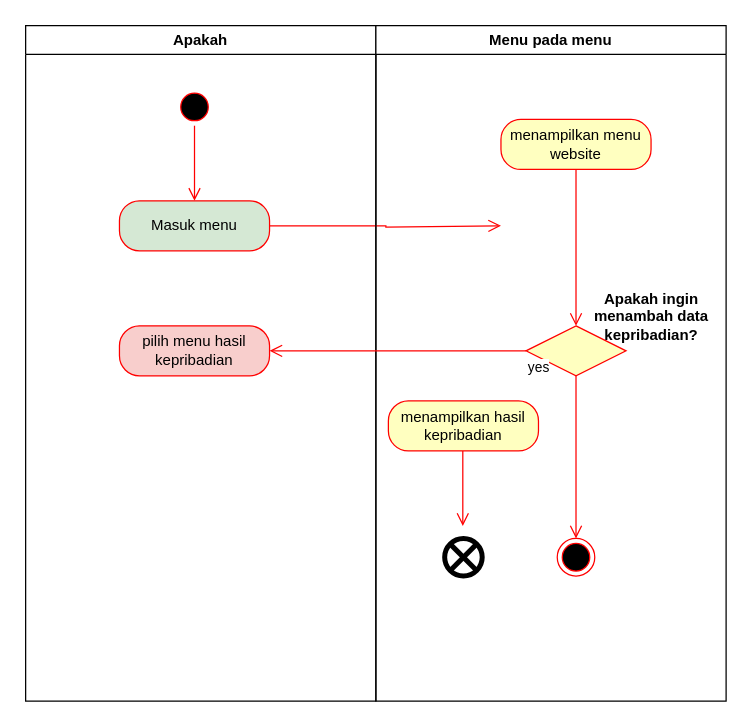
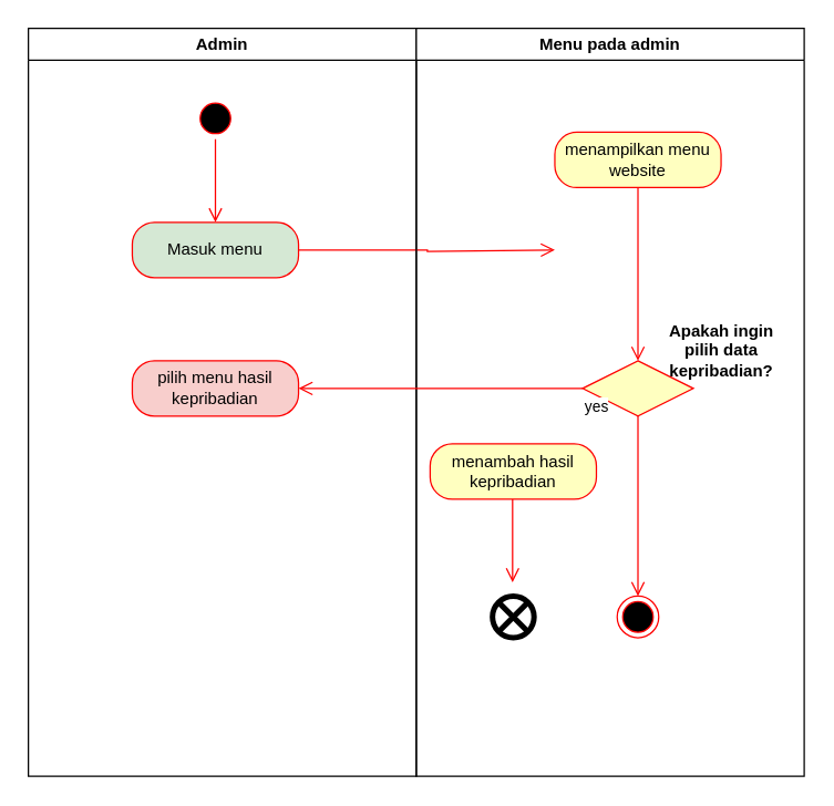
  <mxCell id="0" />
  <mxCell id="1" parent="0" />
- <mxCell id="2" value="Apakah" style="swimlane;whiteSpace=wrap" parent="1" vertex="1"><mxGeometry x="20" y="20" width="280" height="540" as="geometry" /></mxCell>
+ <mxCell id="2" value="Admin" style="swimlane;whiteSpace=wrap" parent="1" vertex="1"><mxGeometry x="20" y="20" width="280" height="540" as="geometry" /></mxCell>
  <mxCell id="3" value="" style="ellipse;html=1;shape=startState;fillColor=#000000;strokeColor=#ff0000;" parent="2" vertex="1"><mxGeometry x="120" y="50" width="30" height="30" as="geometry" /></mxCell>
  <mxCell id="4" value="" style="edgeStyle=orthogonalEdgeStyle;html=1;verticalAlign=bottom;endArrow=open;endSize=8;strokeColor=#ff0000;rounded=0;" parent="2" source="3" edge="1"><mxGeometry relative="1" as="geometry"><mxPoint x="135" y="140" as="targetPoint" /></mxGeometry></mxCell>
  <mxCell id="5" value="Masuk menu" style="rounded=1;whiteSpace=wrap;html=1;arcSize=40;fontColor=#000000;fillColor=#d5e8d4;strokeColor=#ff0000;" parent="2" vertex="1"><mxGeometry x="75" y="140" width="120" height="40" as="geometry" /></mxCell>
  <mxCell id="6" value="" style="edgeStyle=orthogonalEdgeStyle;html=1;verticalAlign=bottom;endArrow=open;endSize=8;strokeColor=#ff0000;rounded=0;" parent="2" source="5" edge="1"><mxGeometry relative="1" as="geometry"><mxPoint x="380" y="160" as="targetPoint" /><Array as="points"><mxPoint x="288" y="160" /><mxPoint x="288" y="161" /></Array></mxGeometry></mxCell>
  <mxCell id="7" value="pilih menu hasil kepribadian" style="rounded=1;whiteSpace=wrap;html=1;arcSize=40;fontColor=#000000;fillColor=#f8cecc;strokeColor=#ff0000;" parent="2" vertex="1"><mxGeometry x="75" y="240" width="120" height="40" as="geometry" /></mxCell>
- <mxCell id="8" value="Menu pada menu" style="swimlane;whiteSpace=wrap;startSize=23;strokeColor=default;" parent="1" vertex="1"><mxGeometry x="300" y="20" width="280" height="540" as="geometry" /></mxCell>
+ <mxCell id="8" value="Menu pada admin" style="swimlane;whiteSpace=wrap;startSize=23;strokeColor=default;" parent="1" vertex="1"><mxGeometry x="300" y="20" width="280" height="540" as="geometry" /></mxCell>
  <mxCell id="9" value="menampilkan menu website" style="rounded=1;whiteSpace=wrap;html=1;arcSize=40;fontColor=#000000;fillColor=#ffffc0;strokeColor=#ff0000;" parent="8" vertex="1"><mxGeometry x="100" y="75" width="120" height="40" as="geometry" /></mxCell>
  <mxCell id="10" value="" style="edgeStyle=orthogonalEdgeStyle;html=1;verticalAlign=bottom;endArrow=open;endSize=8;strokeColor=#ff0000;rounded=0;" parent="8" source="9" edge="1"><mxGeometry relative="1" as="geometry"><mxPoint x="160" y="240" as="targetPoint" /></mxGeometry></mxCell>
  <mxCell id="11" value="" style="ellipse;html=1;shape=endState;fillColor=#000000;strokeColor=#ff0000;" parent="8" vertex="1"><mxGeometry x="145" y="410" width="30" height="30" as="geometry" /></mxCell>
  <mxCell id="12" value="" style="rhombus;whiteSpace=wrap;html=1;fontColor=#000000;fillColor=#ffffc0;strokeColor=#ff0000;" parent="8" vertex="1"><mxGeometry x="120" y="240" width="80" height="40" as="geometry" /></mxCell>
  <mxCell id="13" value="" style="edgeStyle=orthogonalEdgeStyle;html=1;align=left;verticalAlign=bottom;endArrow=open;endSize=8;strokeColor=#ff0000;rounded=0;exitX=0.5;exitY=1;exitDx=0;exitDy=0;" parent="8" source="12" edge="1"><mxGeometry x="-1" relative="1" as="geometry"><mxPoint x="160" y="410" as="targetPoint" /></mxGeometry></mxCell>
- <mxCell id="14" value="Apakah ingin&lt;br&gt;menambah data &lt;br&gt;kepribadian?" style="text;align=center;fontStyle=1;verticalAlign=middle;spacingLeft=3;spacingRight=3;strokeColor=none;rotatable=0;points=[[0,0.5],[1,0.5]];portConstraint=eastwest;html=1;" parent="8" vertex="1"><mxGeometry x="180" y="220" width="80" height="26" as="geometry" /></mxCell>
- <mxCell id="15" value="menampilkan hasil kepribadian" style="rounded=1;whiteSpace=wrap;html=1;arcSize=40;fontColor=#000000;fillColor=#ffffc0;strokeColor=#ff0000;" parent="8" vertex="1"><mxGeometry x="10" y="300" width="120" height="40" as="geometry" /></mxCell>
+ <mxCell id="14" value="Apakah ingin&lt;br&gt;pilih data &lt;br&gt;kepribadian?" style="text;align=center;fontStyle=1;verticalAlign=middle;spacingLeft=3;spacingRight=3;strokeColor=none;rotatable=0;points=[[0,0.5],[1,0.5]];portConstraint=eastwest;html=1;" parent="8" vertex="1"><mxGeometry x="180" y="220" width="80" height="26" as="geometry" /></mxCell>
+ <mxCell id="15" value="menambah hasil kepribadian" style="rounded=1;whiteSpace=wrap;html=1;arcSize=40;fontColor=#000000;fillColor=#ffffc0;strokeColor=#ff0000;" parent="8" vertex="1"><mxGeometry x="10" y="300" width="120" height="40" as="geometry" /></mxCell>
  <mxCell id="16" value="" style="edgeStyle=orthogonalEdgeStyle;html=1;verticalAlign=bottom;endArrow=open;endSize=8;strokeColor=#ff0000;rounded=0;" parent="8" edge="1"><mxGeometry relative="1" as="geometry"><mxPoint x="69.5" y="400" as="targetPoint" /><mxPoint x="69.5" y="340" as="sourcePoint" /></mxGeometry></mxCell>
  <mxCell id="17" value="" style="verticalLabelPosition=bottom;verticalAlign=top;html=1;shape=mxgraph.flowchart.or;strokeWidth=4;" parent="8" vertex="1"><mxGeometry x="55" y="410" width="30" height="30" as="geometry" /></mxCell>
  <mxCell id="18" value="yes" style="edgeStyle=orthogonalEdgeStyle;html=1;align=left;verticalAlign=top;endArrow=open;endSize=8;strokeColor=#ff0000;rounded=0;exitX=0;exitY=0.5;exitDx=0;exitDy=0;entryX=1;entryY=0.5;entryDx=0;entryDy=0;" parent="1" source="12" target="7" edge="1"><mxGeometry x="-1" relative="1" as="geometry"><mxPoint x="460" y="360" as="targetPoint" /></mxGeometry></mxCell>
